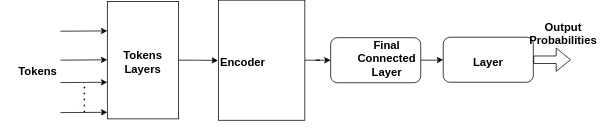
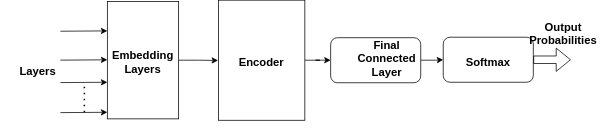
  <mxCell id="0" />
  <mxCell id="1" parent="0" />
  <mxCell id="2" value="" style="edgeStyle=orthogonalEdgeStyle;rounded=0;orthogonalLoop=1;jettySize=auto;html=1;" edge="1" parent="1" source="3"><mxGeometry relative="1" as="geometry"><mxPoint x="290" y="78" as="targetPoint" /></mxGeometry></mxCell>
  <mxCell id="3" value="" style="rounded=0;whiteSpace=wrap;html=1;rotation=90;" vertex="1" parent="1"><mxGeometry x="111.88" y="30.13" width="156.25" height="95" as="geometry" /></mxCell>
  <mxCell id="4" style="edgeStyle=orthogonalEdgeStyle;rounded=0;orthogonalLoop=1;jettySize=auto;html=1;entryX=0;entryY=0.5;entryDx=0;entryDy=0;fontSize=15;" edge="1" parent="1" source="5" target="15"><mxGeometry relative="1" as="geometry" /></mxCell>
  <mxCell id="5" value="" style="rounded=0;whiteSpace=wrap;html=1;rotation=90;" vertex="1" parent="1"><mxGeometry x="268.13" y="20.13" width="160" height="115" as="geometry" /></mxCell>
- <mxCell id="6" value="&lt;b&gt;&lt;font style=&quot;font-size: 15px&quot;&gt;Encoder&lt;/font&gt;&lt;/b&gt;" style="text;html=1;strokeColor=none;fillColor=none;align=center;verticalAlign=middle;whiteSpace=wrap;rounded=0;" vertex="1" parent="1"><mxGeometry x="293.13" y="64.5" width="60" height="30" as="geometry" /></mxCell>
- <mxCell id="7" value="&lt;font style=&quot;font-size: 15px&quot;&gt;&lt;b&gt;Tokens &lt;br&gt;Layers&lt;/b&gt;&lt;/font&gt;" style="text;html=1;strokeColor=none;fillColor=none;align=center;verticalAlign=middle;whiteSpace=wrap;rounded=0;" vertex="1" parent="1"><mxGeometry x="135.01" y="62.5" width="110" height="34" as="geometry" /></mxCell>
+ <mxCell id="6" value="&lt;b&gt;&lt;font style=&quot;font-size: 15px&quot;&gt;Encoder&lt;/font&gt;&lt;/b&gt;" style="text;html=1;strokeColor=none;fillColor=none;align=center;verticalAlign=middle;whiteSpace=wrap;rounded=0;" vertex="1" parent="1"><mxGeometry x="318.13" y="64.5" width="60" height="30" as="geometry" /></mxCell>
+ <mxCell id="7" value="&lt;font style=&quot;font-size: 15px&quot;&gt;&lt;b&gt;Embedding &lt;br&gt;Layers&lt;/b&gt;&lt;/font&gt;" style="text;html=1;strokeColor=none;fillColor=none;align=center;verticalAlign=middle;whiteSpace=wrap;rounded=0;" vertex="1" parent="1"><mxGeometry x="135.01" y="62.5" width="110" height="34" as="geometry" /></mxCell>
  <mxCell id="8" value="" style="endArrow=classic;html=1;rounded=0;fontSize=15;entryX=0.25;entryY=1;entryDx=0;entryDy=0;" edge="1" parent="1" target="3"><mxGeometry width="50" height="50" relative="1" as="geometry"><mxPoint x="80" y="39" as="sourcePoint" /><mxPoint x="100" y="27" as="targetPoint" /></mxGeometry></mxCell>
  <mxCell id="9" value="" style="endArrow=classic;html=1;rounded=0;fontSize=15;entryX=0.25;entryY=1;entryDx=0;entryDy=0;" edge="1" parent="1"><mxGeometry width="50" height="50" relative="1" as="geometry"><mxPoint x="80" y="77.54" as="sourcePoint" /><mxPoint x="142.505" y="77.108" as="targetPoint" /></mxGeometry></mxCell>
  <mxCell id="10" value="" style="endArrow=classic;html=1;rounded=0;fontSize=15;entryX=0.25;entryY=1;entryDx=0;entryDy=0;" edge="1" parent="1"><mxGeometry width="50" height="50" relative="1" as="geometry"><mxPoint x="80" y="107.43" as="sourcePoint" /><mxPoint x="142.505" y="106.998" as="targetPoint" /></mxGeometry></mxCell>
  <mxCell id="11" value="" style="endArrow=classic;html=1;rounded=0;fontSize=15;entryX=0.25;entryY=1;entryDx=0;entryDy=0;" edge="1" parent="1"><mxGeometry width="50" height="50" relative="1" as="geometry"><mxPoint x="80" y="147.43" as="sourcePoint" /><mxPoint x="142.505" y="146.998" as="targetPoint" /></mxGeometry></mxCell>
  <mxCell id="12" value="" style="endArrow=none;dashed=1;html=1;dashPattern=1 3;strokeWidth=2;rounded=0;fontSize=15;" edge="1" parent="1"><mxGeometry width="50" height="50" relative="1" as="geometry"><mxPoint x="111.88" y="147" as="sourcePoint" /><mxPoint x="111.88" y="107" as="targetPoint" /></mxGeometry></mxCell>
- <mxCell id="13" value="&lt;b&gt;Tokens&lt;/b&gt;" style="text;html=1;strokeColor=none;fillColor=none;align=center;verticalAlign=middle;whiteSpace=wrap;rounded=0;fontSize=15;" vertex="1" parent="1"><mxGeometry x="20" y="77" width="60" height="30" as="geometry" /></mxCell>
+ <mxCell id="13" value="&lt;b&gt;Layers&lt;/b&gt;" style="text;html=1;strokeColor=none;fillColor=none;align=center;verticalAlign=middle;whiteSpace=wrap;rounded=0;fontSize=15;" vertex="1" parent="1"><mxGeometry x="20" y="77" width="60" height="30" as="geometry" /></mxCell>
  <mxCell id="14" value="" style="edgeStyle=orthogonalEdgeStyle;rounded=0;orthogonalLoop=1;jettySize=auto;html=1;fontSize=15;entryX=0;entryY=0.5;entryDx=0;entryDy=0;" edge="1" parent="1" source="15" target="16"><mxGeometry relative="1" as="geometry" /></mxCell>
  <mxCell id="15" value="" style="rounded=1;whiteSpace=wrap;html=1;fontSize=15;" vertex="1" parent="1"><mxGeometry x="440" y="47.63" width="120" height="60" as="geometry" /></mxCell>
  <mxCell id="16" value="" style="rounded=1;whiteSpace=wrap;html=1;fontSize=15;" vertex="1" parent="1"><mxGeometry x="590" y="47" width="120" height="60" as="geometry" /></mxCell>
  <mxCell id="17" value="&lt;b&gt;Final Connected Layer&lt;/b&gt;" style="text;html=1;strokeColor=none;fillColor=none;align=center;verticalAlign=middle;whiteSpace=wrap;rounded=0;fontSize=15;" vertex="1" parent="1"><mxGeometry x="485" y="59.5" width="60" height="30" as="geometry" /></mxCell>
- <mxCell id="18" value="&lt;b&gt;Layer&lt;/b&gt;" style="text;html=1;strokeColor=none;fillColor=none;align=center;verticalAlign=middle;whiteSpace=wrap;rounded=0;fontSize=15;" vertex="1" parent="1"><mxGeometry x="620" y="64.5" width="60" height="30" as="geometry" /></mxCell>
+ <mxCell id="18" value="&lt;b&gt;Softmax&lt;/b&gt;" style="text;html=1;strokeColor=none;fillColor=none;align=center;verticalAlign=middle;whiteSpace=wrap;rounded=0;fontSize=15;" vertex="1" parent="1"><mxGeometry x="620" y="64.5" width="60" height="30" as="geometry" /></mxCell>
  <mxCell id="19" value="" style="shape=flexArrow;endArrow=classic;html=1;rounded=0;fontSize=15;exitX=1;exitY=0.5;exitDx=0;exitDy=0;" edge="1" parent="1" source="16"><mxGeometry width="50" height="50" relative="1" as="geometry"><mxPoint x="710" y="109.5" as="sourcePoint" /><mxPoint x="760" y="77" as="targetPoint" /></mxGeometry></mxCell>
  <mxCell id="20" value="&lt;b&gt;Output Probabilities&lt;/b&gt;" style="text;html=1;strokeColor=none;fillColor=none;align=center;verticalAlign=middle;whiteSpace=wrap;rounded=0;fontSize=15;" vertex="1" parent="1"><mxGeometry x="720" y="27" width="60" height="30" as="geometry" /></mxCell>
